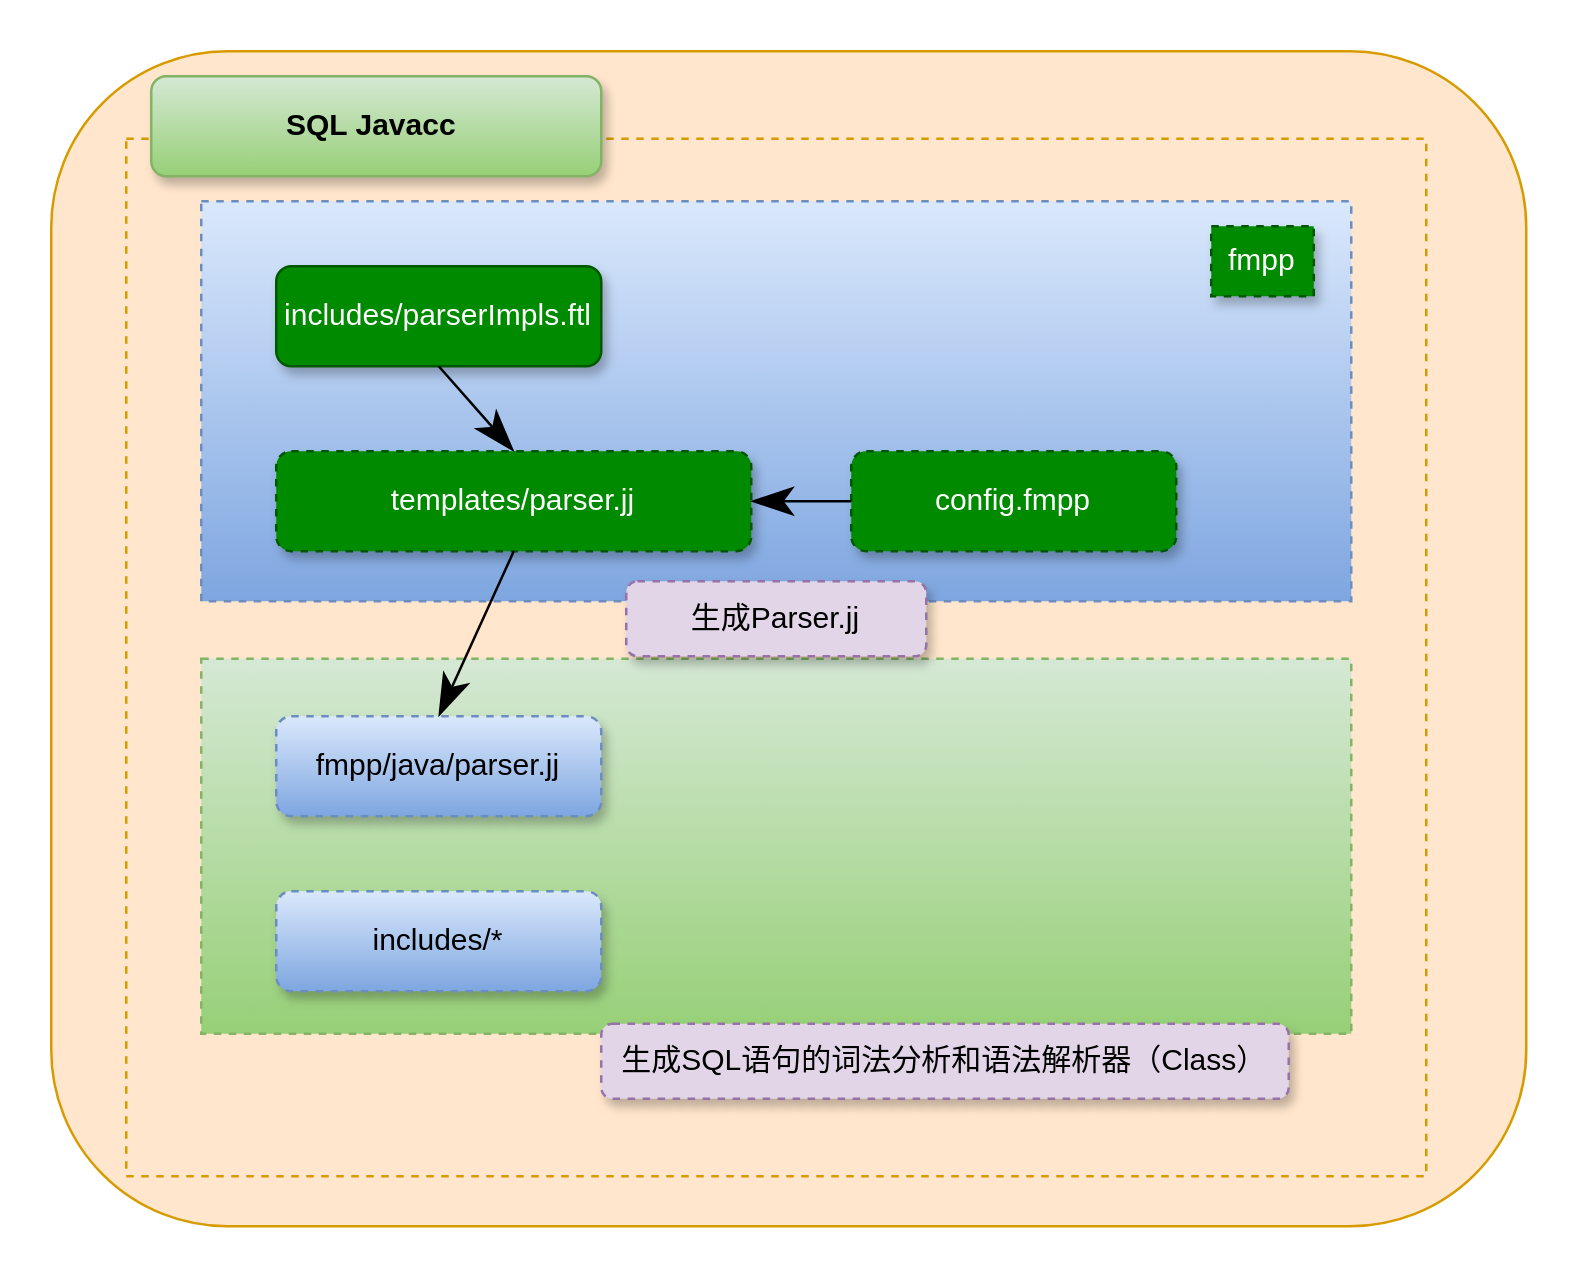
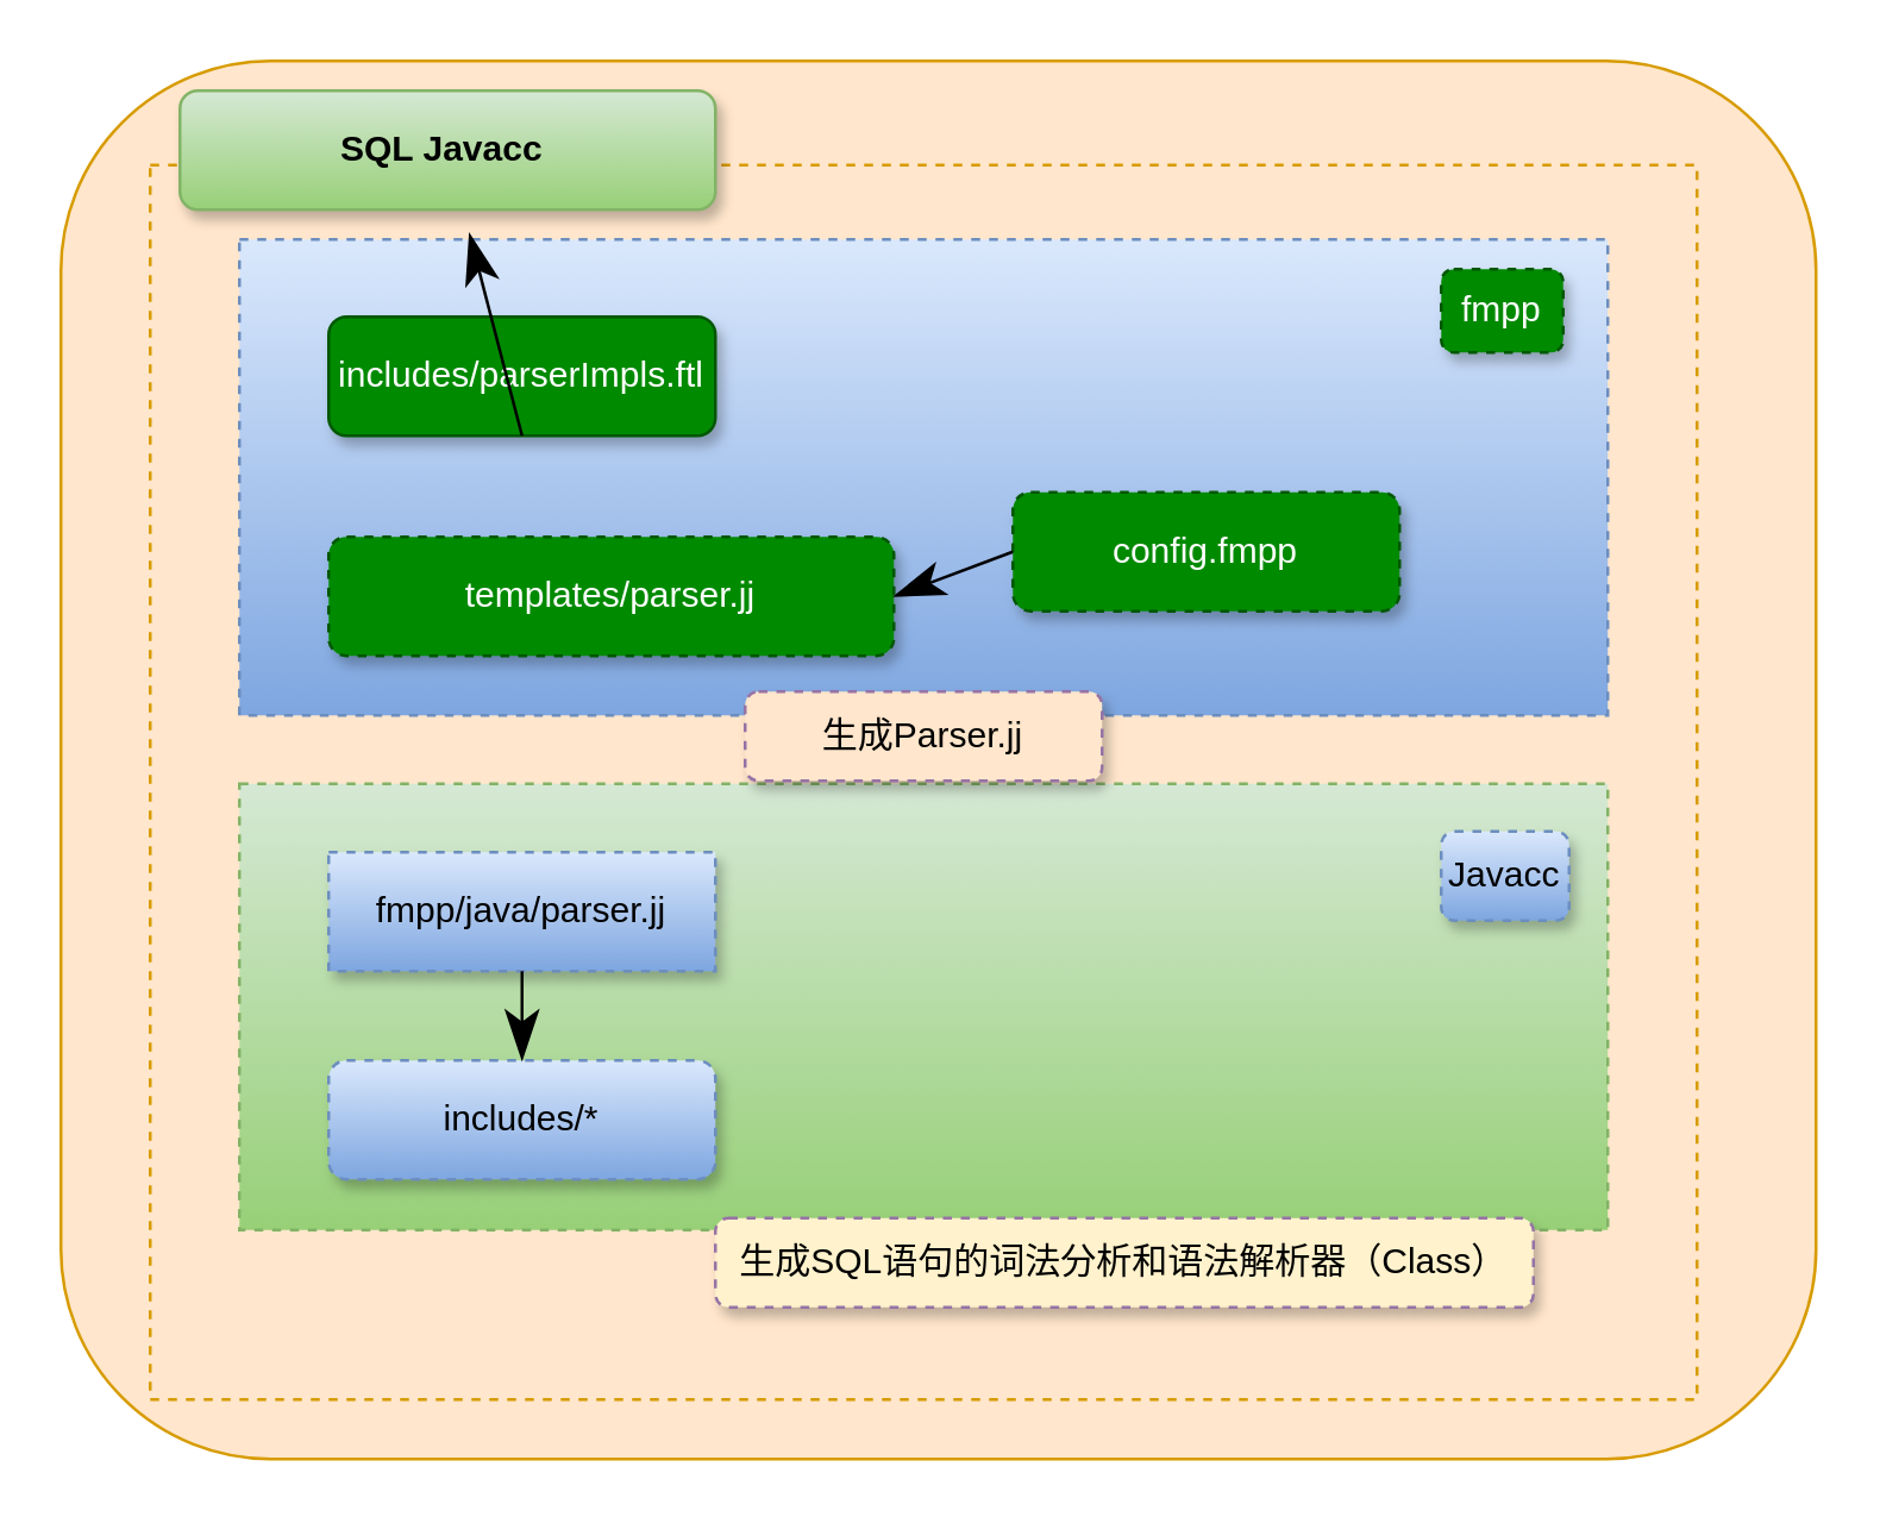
  <mxCell id="0" />
  <mxCell id="1" parent="0" />
  <mxCell id="2" value="" style="rounded=1;whiteSpace=wrap;html=1;hachureGap=4;pointerEvents=0;fillColor=#ffe6cc;strokeColor=#d79b00;" parent="1" vertex="1"><mxGeometry x="20" y="20" width="590" height="470" as="geometry" /></mxCell>
  <mxCell id="3" value="" style="rounded=0;whiteSpace=wrap;html=1;hachureGap=4;pointerEvents=0;dashed=1;fillColor=#ffe6cc;strokeColor=#d79b00;" parent="1" vertex="1"><mxGeometry x="50" y="55" width="520" height="415" as="geometry" /></mxCell>
  <mxCell id="4" value="" style="rounded=0;whiteSpace=wrap;html=1;dashed=1;hachureGap=4;pointerEvents=0;fillColor=#dae8fc;strokeColor=#6c8ebf;gradientColor=#7ea6e0;" parent="1" vertex="1"><mxGeometry x="80" y="80" width="460" height="160" as="geometry" /></mxCell>
  <mxCell id="5" value="includes/parserImpls.ftl" style="rounded=1;whiteSpace=wrap;html=1;dashed=0;hachureGap=4;pointerEvents=0;fillColor=#008a00;strokeColor=#005700;fontColor=#ffffff;shadow=1;" parent="1" vertex="1"><mxGeometry x="110" y="106" width="130" height="40" as="geometry" /></mxCell>
  <mxCell id="6" value="templates/parser.jj" style="rounded=1;whiteSpace=wrap;html=1;dashed=1;hachureGap=4;pointerEvents=0;fillColor=#008a00;strokeColor=#005700;fontColor=#ffffff;shadow=1;glass=0;" parent="1" vertex="1"><mxGeometry x="110" y="180" width="190" height="40" as="geometry" /></mxCell>
- <mxCell id="7" value="fmpp" style="whiteSpace=wrap;html=1;dashed=1;hachureGap=4;pointerEvents=0;shadow=1;fillColor=#008a00;strokeColor=#005700;fontColor=#ffffff;rounded=0;" parent="1" vertex="1"><mxGeometry x="484" y="90" width="41" height="28" as="geometry" /></mxCell>
- <mxCell id="8" value="config.fmpp" style="rounded=1;whiteSpace=wrap;html=1;dashed=1;hachureGap=4;pointerEvents=0;fillColor=#008a00;strokeColor=#005700;fontColor=#ffffff;shadow=1;" parent="1" vertex="1"><mxGeometry x="340" y="180" width="130" height="40" as="geometry" /></mxCell>
+ <mxCell id="7" value="fmpp" style="rounded=1;whiteSpace=wrap;html=1;dashed=1;hachureGap=4;pointerEvents=0;shadow=1;fillColor=#008a00;strokeColor=#005700;fontColor=#ffffff;" parent="1" vertex="1"><mxGeometry x="484" y="90" width="41" height="28" as="geometry" /></mxCell>
+ <mxCell id="8" value="config.fmpp" style="rounded=1;whiteSpace=wrap;html=1;dashed=1;hachureGap=4;pointerEvents=0;fillColor=#008a00;strokeColor=#005700;fontColor=#ffffff;shadow=1;" parent="1" vertex="1"><mxGeometry x="340" y="165" width="130" height="40" as="geometry" /></mxCell>
  <mxCell id="9" value="" style="endArrow=classicThin;html=1;startSize=14;endSize=14;sourcePerimeterSpacing=8;targetPerimeterSpacing=8;entryX=1;entryY=0.5;entryDx=0;entryDy=0;exitX=0;exitY=0.5;exitDx=0;exitDy=0;endFill=1;" parent="1" source="8" target="6" edge="1"><mxGeometry width="50" height="50" relative="1" as="geometry"><mxPoint x="400" y="240" as="sourcePoint" /><mxPoint x="450" y="190" as="targetPoint" /></mxGeometry></mxCell>
- <mxCell id="10" value="" style="endArrow=classicThin;html=1;startSize=14;endSize=14;sourcePerimeterSpacing=8;targetPerimeterSpacing=8;exitX=0.5;exitY=1;exitDx=0;exitDy=0;endFill=1;entryX=0.5;entryY=0;entryDx=0;entryDy=0;" parent="1" source="5" target="6" edge="1"><mxGeometry width="50" height="50" relative="1" as="geometry"><mxPoint x="480" y="270" as="sourcePoint" /><mxPoint x="530" y="220" as="targetPoint" /></mxGeometry></mxCell>
+ <mxCell id="10" value="" style="endArrow=classicThin;html=1;startSize=14;endSize=14;sourcePerimeterSpacing=8;targetPerimeterSpacing=8;exitX=0.5;exitY=1;exitDx=0;exitDy=0;endFill=1;" parent="1" source="5" target="19" edge="1"><mxGeometry width="50" height="50" relative="1" as="geometry"><mxPoint x="480" y="270" as="sourcePoint" /><mxPoint x="530" y="220" as="targetPoint" /></mxGeometry></mxCell>
  <mxCell id="11" value="" style="rounded=0;whiteSpace=wrap;html=1;dashed=1;hachureGap=4;pointerEvents=0;fillColor=#d5e8d4;strokeColor=#82b366;gradientColor=#97d077;" parent="1" vertex="1"><mxGeometry x="80" y="263" width="460" height="150" as="geometry" /></mxCell>
- <mxCell id="13" value="fmpp/java/parser.jj" style="rounded=1;whiteSpace=wrap;html=1;dashed=1;hachureGap=4;pointerEvents=0;fillColor=#dae8fc;strokeColor=#6c8ebf;shadow=1;gradientColor=#7ea6e0;" parent="1" vertex="1"><mxGeometry x="110" y="286" width="130" height="40" as="geometry" /></mxCell>
+ <mxCell id="12" value="Javacc" style="rounded=1;whiteSpace=wrap;html=1;dashed=1;hachureGap=4;pointerEvents=0;shadow=1;fillColor=#dae8fc;strokeColor=#6c8ebf;gradientColor=#7ea6e0;" parent="1" vertex="1"><mxGeometry x="484" y="279" width="43" height="30" as="geometry" /></mxCell>
+ <mxCell id="13" value="fmpp/java/parser.jj" style="whiteSpace=wrap;html=1;dashed=1;hachureGap=4;pointerEvents=0;fillColor=#dae8fc;strokeColor=#6c8ebf;shadow=1;gradientColor=#7ea6e0;rounded=0;" parent="1" vertex="1"><mxGeometry x="110" y="286" width="130" height="40" as="geometry" /></mxCell>
  <mxCell id="14" value="includes/*" style="rounded=1;whiteSpace=wrap;html=1;dashed=1;hachureGap=4;pointerEvents=0;fillColor=#dae8fc;strokeColor=#6c8ebf;shadow=1;gradientColor=#7ea6e0;" parent="1" vertex="1"><mxGeometry x="110" y="356" width="130" height="40" as="geometry" /></mxCell>
- <mxCell id="15" value="" style="endArrow=classicThin;html=1;startSize=14;endSize=14;sourcePerimeterSpacing=8;targetPerimeterSpacing=8;exitX=0.5;exitY=1;exitDx=0;exitDy=0;endFill=1;entryX=0.5;entryY=0;entryDx=0;entryDy=0;" parent="1" source="6" target="13" edge="1"><mxGeometry width="50" height="50" relative="1" as="geometry"><mxPoint x="185" y="130" as="sourcePoint" /><mxPoint x="185" y="190" as="targetPoint" /></mxGeometry></mxCell>
- <mxCell id="17" value="生成Parser.jj" style="rounded=1;whiteSpace=wrap;html=1;shadow=1;glass=0;dashed=1;hachureGap=4;pointerEvents=0;fillColor=#e1d5e7;strokeColor=#9673a6;" parent="1" vertex="1"><mxGeometry x="250" y="232" width="120" height="30" as="geometry" /></mxCell>
- <mxCell id="18" value="生成SQL语句的词法分析和语法解析器（Class）" style="rounded=1;whiteSpace=wrap;html=1;shadow=1;glass=0;dashed=1;hachureGap=4;pointerEvents=0;fillColor=#e1d5e7;strokeColor=#9673a6;" parent="1" vertex="1"><mxGeometry x="240" y="409" width="275" height="30" as="geometry" /></mxCell>
+ <mxCell id="16" value="" style="endArrow=classicThin;html=1;startSize=14;endSize=14;sourcePerimeterSpacing=8;targetPerimeterSpacing=8;exitX=0.5;exitY=1;exitDx=0;exitDy=0;endFill=1;entryX=0.5;entryY=0;entryDx=0;entryDy=0;" parent="1" source="13" target="14" edge="1"><mxGeometry width="50" height="50" relative="1" as="geometry"><mxPoint x="195" y="96" as="sourcePoint" /><mxPoint x="195" y="156" as="targetPoint" /></mxGeometry></mxCell>
+ <mxCell id="17" value="生成Parser.jj" style="rounded=1;whiteSpace=wrap;html=1;shadow=1;glass=0;dashed=1;hachureGap=4;pointerEvents=0;fillColor=#ffe6cc;strokeColor=#9673a6;" parent="1" vertex="1"><mxGeometry x="250" y="232" width="120" height="30" as="geometry" /></mxCell>
+ <mxCell id="18" value="生成SQL语句的词法分析和语法解析器（Class）" style="rounded=1;whiteSpace=wrap;html=1;shadow=1;glass=0;dashed=1;hachureGap=4;pointerEvents=0;fillColor=#fff2cc;strokeColor=#9673a6;" parent="1" vertex="1"><mxGeometry x="240" y="409" width="275" height="30" as="geometry" /></mxCell>
  <mxCell id="19" value="SQL Javacc&amp;nbsp;" style="rounded=1;whiteSpace=wrap;html=1;shadow=1;glass=0;hachureGap=4;pointerEvents=0;strokeWidth=1;fillColor=#d5e8d4;fontStyle=1;strokeColor=#82b366;gradientColor=#97d077;" parent="1" vertex="1"><mxGeometry x="60" y="30" width="180" height="40" as="geometry" /></mxCell>
